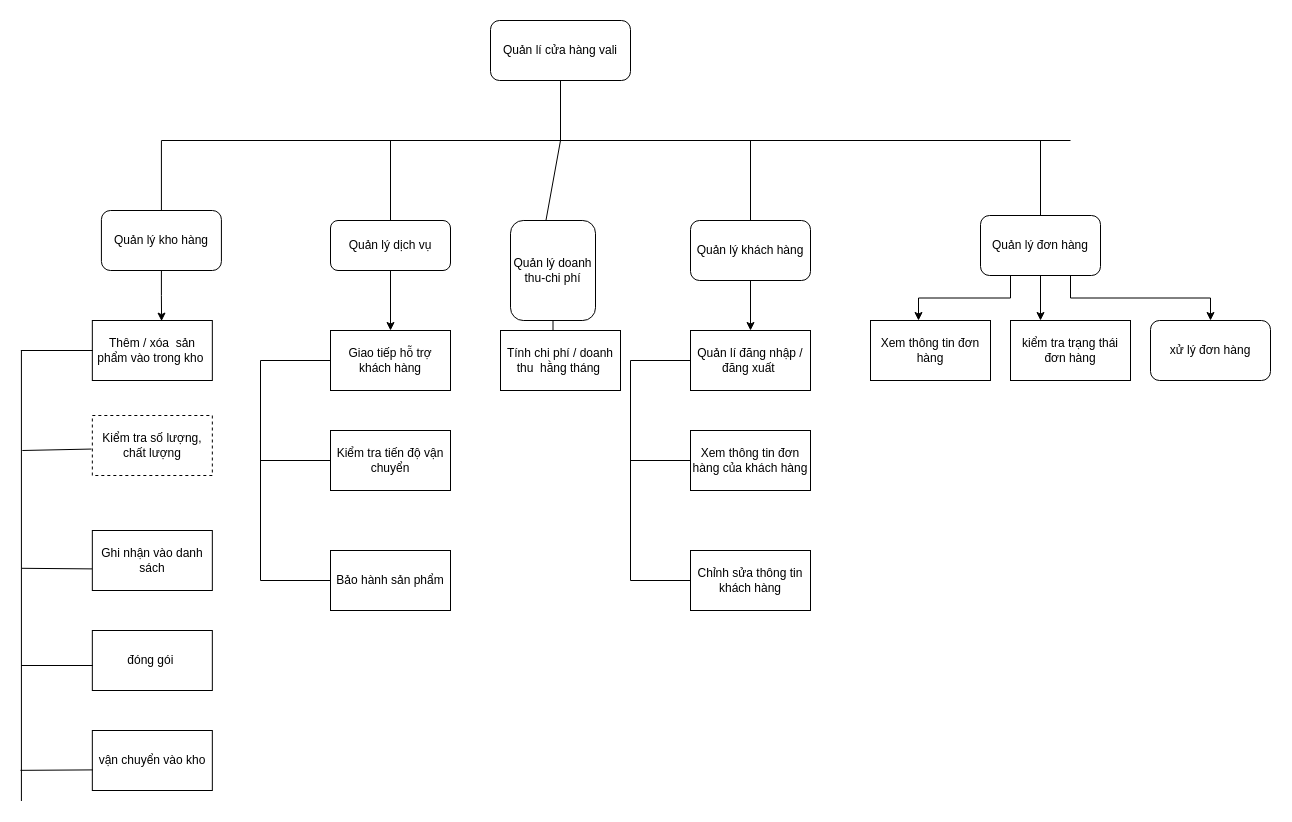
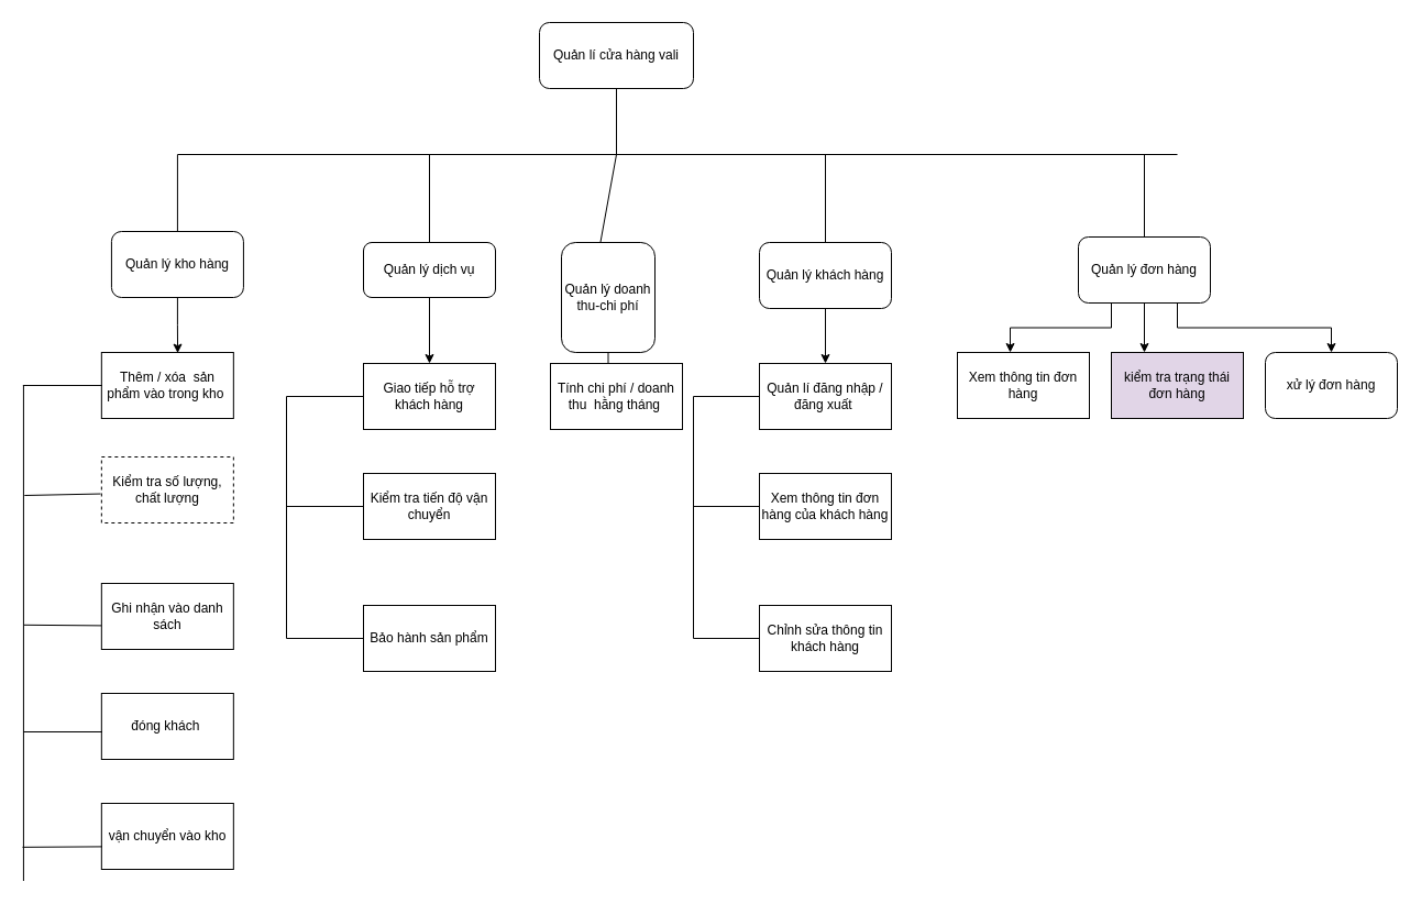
  <mxCell id="0" />
  <mxCell id="1" parent="0" />
  <mxCell id="2" value="" style="endArrow=none;html=1;rounded=0;exitX=0.5;exitY=0;exitDx=0;exitDy=0;" edge="1" parent="1" source="19"><mxGeometry width="50" height="50" relative="1" as="geometry"><mxPoint x="-34.08" y="190" as="sourcePoint" /><mxPoint x="160.92" y="140" as="targetPoint" /><Array as="points" /></mxGeometry></mxCell>
  <mxCell id="3" style="edgeStyle=orthogonalEdgeStyle;rounded=0;orthogonalLoop=1;jettySize=auto;html=1;exitX=0.25;exitY=1;exitDx=0;exitDy=0;entryX=0.4;entryY=0;entryDx=0;entryDy=0;entryPerimeter=0;" edge="1" parent="1" source="6" target="24"><mxGeometry relative="1" as="geometry" /></mxCell>
  <mxCell id="4" style="edgeStyle=orthogonalEdgeStyle;rounded=0;orthogonalLoop=1;jettySize=auto;html=1;exitX=0.5;exitY=1;exitDx=0;exitDy=0;entryX=0.25;entryY=0;entryDx=0;entryDy=0;" edge="1" parent="1" source="6" target="48"><mxGeometry relative="1" as="geometry" /></mxCell>
  <mxCell id="5" style="edgeStyle=orthogonalEdgeStyle;rounded=0;orthogonalLoop=1;jettySize=auto;html=1;exitX=0.75;exitY=1;exitDx=0;exitDy=0;entryX=0.5;entryY=0;entryDx=0;entryDy=0;" edge="1" parent="1" source="6" target="49"><mxGeometry relative="1" as="geometry" /></mxCell>
  <mxCell id="6" value="Quản lý đơn hàng" style="rounded=1;whiteSpace=wrap;html=1;" vertex="1" parent="1"><mxGeometry x="980" y="215" width="120" height="60" as="geometry" /></mxCell>
  <mxCell id="7" value="" style="edgeStyle=orthogonalEdgeStyle;rounded=0;orthogonalLoop=1;jettySize=auto;html=1;" edge="1" parent="1" source="8" target="10"><mxGeometry relative="1" as="geometry" /></mxCell>
  <mxCell id="8" value="Quản lý dịch vụ" style="rounded=1;whiteSpace=wrap;html=1;" vertex="1" parent="1"><mxGeometry x="330" y="220" width="120" height="50" as="geometry" /></mxCell>
  <mxCell id="9" value="" style="endArrow=none;html=1;rounded=1;" edge="1" parent="1"><mxGeometry width="50" height="50" relative="1" as="geometry"><mxPoint x="290" y="140" as="sourcePoint" /><mxPoint x="810" y="140" as="targetPoint" /></mxGeometry></mxCell>
  <mxCell id="10" value="Giao tiếp hỗ trợ khách hàng" style="rounded=0;whiteSpace=wrap;html=1;" vertex="1" parent="1"><mxGeometry x="330" y="330" width="120" height="60" as="geometry" /></mxCell>
  <mxCell id="11" value="Thêm / xóa&amp;nbsp; sản phẩm vào trong kho&amp;nbsp;" style="rounded=0;whiteSpace=wrap;html=1;" vertex="1" parent="1"><mxGeometry x="91.83" y="320" width="120" height="60" as="geometry" /></mxCell>
  <mxCell id="12" value="Quản lí cửa hàng vali&lt;br&gt;" style="rounded=1;whiteSpace=wrap;html=1;" vertex="1" parent="1"><mxGeometry x="490" y="20" width="140" height="60" as="geometry" /></mxCell>
  <mxCell id="13" value="" style="endArrow=none;html=1;rounded=1;" edge="1" parent="1"><mxGeometry width="50" height="50" relative="1" as="geometry"><mxPoint x="161" y="140" as="sourcePoint" /><mxPoint x="1070" y="140" as="targetPoint" /></mxGeometry></mxCell>
  <mxCell id="14" value="" style="endArrow=none;html=1;rounded=1;entryX=0.5;entryY=1;entryDx=0;entryDy=0;" edge="1" parent="1" target="12"><mxGeometry width="50" height="50" relative="1" as="geometry"><mxPoint x="560" y="140" as="sourcePoint" /><mxPoint x="760" y="220" as="targetPoint" /></mxGeometry></mxCell>
  <mxCell id="15" value="Kiểm tra tiến độ vận chuyển" style="rounded=0;whiteSpace=wrap;html=1;" vertex="1" parent="1"><mxGeometry x="330" y="430" width="120" height="60" as="geometry" /></mxCell>
  <mxCell id="16" value="Bảo hành sản phẩm" style="rounded=0;whiteSpace=wrap;html=1;" vertex="1" parent="1"><mxGeometry x="330" y="550" width="120" height="60" as="geometry" /></mxCell>
  <mxCell id="17" value="" style="endArrow=none;html=1;rounded=1;exitX=0.5;exitY=0;exitDx=0;exitDy=0;" edge="1" parent="1" source="6"><mxGeometry width="50" height="50" relative="1" as="geometry"><mxPoint x="950" y="190" as="sourcePoint" /><mxPoint x="1040" y="140" as="targetPoint" /></mxGeometry></mxCell>
  <mxCell id="18" value="" style="endArrow=none;html=1;rounded=0;exitX=0.417;exitY=0;exitDx=0;exitDy=0;exitPerimeter=0;" edge="1" parent="1" source="21"><mxGeometry width="50" height="50" relative="1" as="geometry"><mxPoint x="380" y="370" as="sourcePoint" /><mxPoint x="560" y="140" as="targetPoint" /></mxGeometry></mxCell>
  <mxCell id="19" value="Quản lý kho hàng" style="rounded=1;whiteSpace=wrap;html=1;" vertex="1" parent="1"><mxGeometry x="100.92" y="210" width="120" height="60" as="geometry" /></mxCell>
  <mxCell id="20" style="edgeStyle=orthogonalEdgeStyle;rounded=0;orthogonalLoop=1;jettySize=auto;html=1;entryX=0.578;entryY=-0.023;entryDx=0;entryDy=0;entryPerimeter=0;" edge="1" parent="1" source="21" target="50"><mxGeometry relative="1" as="geometry" /></mxCell>
  <mxCell id="21" value="Quản lý doanh thu-chi phí" style="rounded=1;whiteSpace=wrap;html=1;" vertex="1" parent="1"><mxGeometry x="510" y="220" width="85" height="100" as="geometry" /></mxCell>
  <mxCell id="22" value="" style="endArrow=none;html=1;rounded=0;entryX=0.5;entryY=0;entryDx=0;entryDy=0;" edge="1" parent="1" target="8"><mxGeometry width="50" height="50" relative="1" as="geometry"><mxPoint x="390" y="140" as="sourcePoint" /><mxPoint x="390" y="320" as="targetPoint" /></mxGeometry></mxCell>
  <mxCell id="23" value="" style="endArrow=none;html=1;rounded=0;exitX=0.5;exitY=0;exitDx=0;exitDy=0;" edge="1" parent="1" source="26"><mxGeometry width="50" height="50" relative="1" as="geometry"><mxPoint x="730" y="220" as="sourcePoint" /><mxPoint x="750" y="140" as="targetPoint" /></mxGeometry></mxCell>
  <mxCell id="24" value="Xem thông tin đơn hàng" style="rounded=0;whiteSpace=wrap;html=1;" vertex="1" parent="1"><mxGeometry x="870" y="320" width="120" height="60" as="geometry" /></mxCell>
  <mxCell id="25" style="edgeStyle=orthogonalEdgeStyle;rounded=0;orthogonalLoop=1;jettySize=auto;html=1;" edge="1" parent="1" source="26" target="27"><mxGeometry relative="1" as="geometry" /></mxCell>
  <mxCell id="26" value="Quản lý khách hàng" style="rounded=1;whiteSpace=wrap;html=1;" vertex="1" parent="1"><mxGeometry x="690" y="220" width="120" height="60" as="geometry" /></mxCell>
  <mxCell id="27" value="Quản lí đăng nhập /đăng xuất&amp;nbsp;" style="rounded=0;whiteSpace=wrap;html=1;" vertex="1" parent="1"><mxGeometry x="690" y="330" width="120" height="60" as="geometry" /></mxCell>
  <mxCell id="28" value="Xem thông tin đơn hàng của khách hàng" style="rounded=0;whiteSpace=wrap;html=1;" vertex="1" parent="1"><mxGeometry x="690" y="430" width="120" height="60" as="geometry" /></mxCell>
  <mxCell id="29" value="Kiểm tra số lượng, chất lượng" style="rounded=0;whiteSpace=wrap;html=1;dashed=1;" vertex="1" parent="1"><mxGeometry x="91.83" y="415" width="120" height="60" as="geometry" /></mxCell>
  <mxCell id="30" value="Chỉnh sửa thông tin khách hàng" style="rounded=0;whiteSpace=wrap;html=1;" vertex="1" parent="1"><mxGeometry x="690" y="550" width="120" height="60" as="geometry" /></mxCell>
  <mxCell id="31" value="" style="shape=partialRectangle;whiteSpace=wrap;html=1;bottom=0;right=0;fillColor=none;" vertex="1" parent="1"><mxGeometry x="20.92" y="350" width="70.91" height="450" as="geometry" /></mxCell>
  <mxCell id="32" value="Ghi nhận vào danh sách" style="rounded=0;whiteSpace=wrap;html=1;" vertex="1" parent="1"><mxGeometry x="91.83" y="530" width="120" height="60" as="geometry" /></mxCell>
- <mxCell id="33" value="đóng gói&amp;nbsp;" style="rounded=0;whiteSpace=wrap;html=1;" vertex="1" parent="1"><mxGeometry x="91.83" y="630" width="120" height="60" as="geometry" /></mxCell>
+ <mxCell id="33" value="đóng khách&amp;nbsp;" style="rounded=0;whiteSpace=wrap;html=1;" vertex="1" parent="1"><mxGeometry x="91.83" y="630" width="120" height="60" as="geometry" /></mxCell>
  <mxCell id="34" value="vận chuyển vào kho" style="rounded=0;whiteSpace=wrap;html=1;" vertex="1" parent="1"><mxGeometry x="91.83" y="730" width="120" height="60" as="geometry" /></mxCell>
  <mxCell id="35" value="" style="endArrow=none;html=1;rounded=0;exitX=1.007;exitY=0.7;exitDx=0;exitDy=0;exitPerimeter=0;entryX=-0.002;entryY=0.7;entryDx=0;entryDy=0;entryPerimeter=0;" edge="1" parent="1" source="31" target="31"><mxGeometry width="50" height="50" relative="1" as="geometry"><mxPoint x="231.83" y="620" as="sourcePoint" /><mxPoint x="281.83" y="570" as="targetPoint" /></mxGeometry></mxCell>
  <mxCell id="36" value="" style="endArrow=none;html=1;rounded=0;exitX=-0.002;exitY=0.64;exitDx=0;exitDy=0;exitPerimeter=0;entryX=0.007;entryY=0.484;entryDx=0;entryDy=0;entryPerimeter=0;" edge="1" parent="1" source="32" target="31"><mxGeometry width="50" height="50" relative="1" as="geometry"><mxPoint x="231.83" y="620" as="sourcePoint" /><mxPoint x="281.83" y="570" as="targetPoint" /></mxGeometry></mxCell>
  <mxCell id="37" value="" style="endArrow=none;html=1;rounded=0;exitX=0.988;exitY=0.219;exitDx=0;exitDy=0;exitPerimeter=0;" edge="1" parent="1" source="31"><mxGeometry width="50" height="50" relative="1" as="geometry"><mxPoint x="231.83" y="420" as="sourcePoint" /><mxPoint x="21.83" y="450" as="targetPoint" /></mxGeometry></mxCell>
  <mxCell id="38" value="" style="endArrow=none;html=1;rounded=0;exitX=1.007;exitY=0.932;exitDx=0;exitDy=0;exitPerimeter=0;entryX=-0.013;entryY=0.933;entryDx=0;entryDy=0;entryPerimeter=0;" edge="1" parent="1" source="31" target="31"><mxGeometry width="50" height="50" relative="1" as="geometry"><mxPoint x="231.83" y="620" as="sourcePoint" /><mxPoint x="281.83" y="570" as="targetPoint" /></mxGeometry></mxCell>
  <mxCell id="39" value="" style="endArrow=none;html=1;rounded=0;entryX=0;entryY=0.5;entryDx=0;entryDy=0;" edge="1" parent="1" target="10"><mxGeometry width="50" height="50" relative="1" as="geometry"><mxPoint x="260" y="360" as="sourcePoint" /><mxPoint x="320" y="350" as="targetPoint" /></mxGeometry></mxCell>
  <mxCell id="40" style="edgeStyle=orthogonalEdgeStyle;rounded=0;orthogonalLoop=1;jettySize=auto;html=1;exitX=0.5;exitY=1;exitDx=0;exitDy=0;entryX=0.577;entryY=0.01;entryDx=0;entryDy=0;entryPerimeter=0;" edge="1" parent="1" source="19" target="11"><mxGeometry relative="1" as="geometry" /></mxCell>
  <mxCell id="41" value="" style="endArrow=none;html=1;rounded=0;" edge="1" parent="1"><mxGeometry width="50" height="50" relative="1" as="geometry"><mxPoint x="260" y="580" as="sourcePoint" /><mxPoint x="260" y="360" as="targetPoint" /></mxGeometry></mxCell>
  <mxCell id="42" value="" style="endArrow=none;html=1;rounded=0;entryX=0;entryY=0.5;entryDx=0;entryDy=0;" edge="1" parent="1" target="15"><mxGeometry width="50" height="50" relative="1" as="geometry"><mxPoint x="260" y="460" as="sourcePoint" /><mxPoint x="320" y="450" as="targetPoint" /></mxGeometry></mxCell>
  <mxCell id="43" value="" style="endArrow=none;html=1;rounded=0;entryX=0;entryY=0.5;entryDx=0;entryDy=0;" edge="1" parent="1" target="16"><mxGeometry width="50" height="50" relative="1" as="geometry"><mxPoint x="260" y="580" as="sourcePoint" /><mxPoint x="320" y="450" as="targetPoint" /></mxGeometry></mxCell>
  <mxCell id="44" value="" style="endArrow=none;html=1;rounded=0;" edge="1" parent="1"><mxGeometry width="50" height="50" relative="1" as="geometry"><mxPoint x="630" y="580" as="sourcePoint" /><mxPoint x="630" y="360" as="targetPoint" /></mxGeometry></mxCell>
  <mxCell id="45" value="" style="endArrow=none;html=1;rounded=0;exitX=0;exitY=0.5;exitDx=0;exitDy=0;" edge="1" parent="1" source="27"><mxGeometry width="50" height="50" relative="1" as="geometry"><mxPoint x="410" y="400" as="sourcePoint" /><mxPoint x="630" y="360" as="targetPoint" /></mxGeometry></mxCell>
  <mxCell id="46" value="" style="endArrow=none;html=1;rounded=0;entryX=0;entryY=0.5;entryDx=0;entryDy=0;" edge="1" parent="1" target="28"><mxGeometry width="50" height="50" relative="1" as="geometry"><mxPoint x="630" y="460" as="sourcePoint" /><mxPoint x="460" y="450" as="targetPoint" /></mxGeometry></mxCell>
  <mxCell id="47" value="" style="endArrow=none;html=1;rounded=0;entryX=0;entryY=0.5;entryDx=0;entryDy=0;" edge="1" parent="1" target="30"><mxGeometry width="50" height="50" relative="1" as="geometry"><mxPoint x="630" y="580" as="sourcePoint" /><mxPoint x="460" y="450" as="targetPoint" /></mxGeometry></mxCell>
- <mxCell id="48" value="kiểm tra trạng thái đơn hàng" style="rounded=0;whiteSpace=wrap;html=1;" vertex="1" parent="1"><mxGeometry x="1010" y="320" width="120" height="60" as="geometry" /></mxCell>
+ <mxCell id="48" value="kiểm tra trạng thái đơn hàng" style="rounded=0;whiteSpace=wrap;html=1;fillColor=#e1d5e7;" vertex="1" parent="1"><mxGeometry x="1010" y="320" width="120" height="60" as="geometry" /></mxCell>
  <mxCell id="49" value="xử lý đơn hàng" style="whiteSpace=wrap;html=1;rounded=1;" vertex="1" parent="1"><mxGeometry x="1150" y="320" width="120" height="60" as="geometry" /></mxCell>
  <mxCell id="50" value="Tính chi phí / doanh thu&amp;nbsp; hằng tháng&amp;nbsp;" style="rounded=0;whiteSpace=wrap;html=1;" vertex="1" parent="1"><mxGeometry x="500" y="330" width="120" height="60" as="geometry" /></mxCell>
